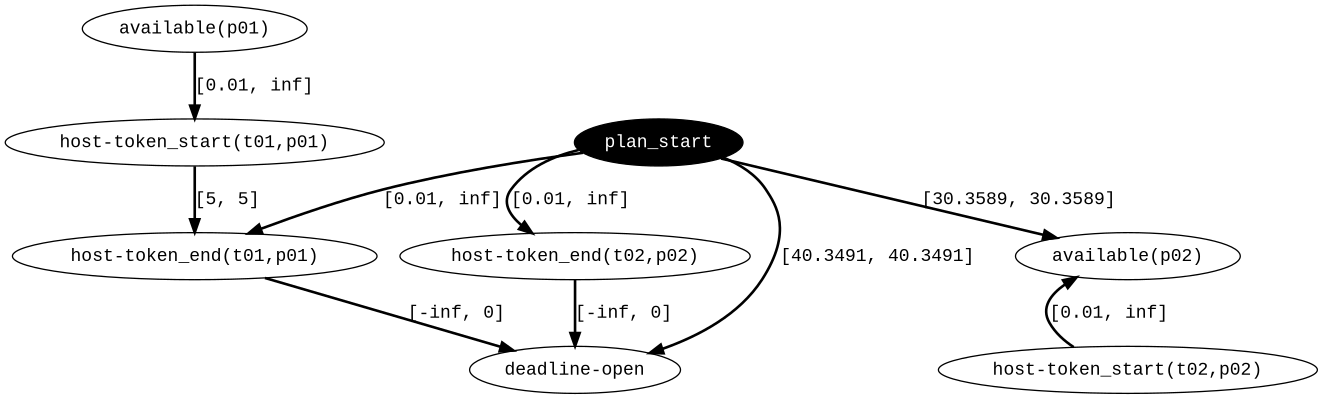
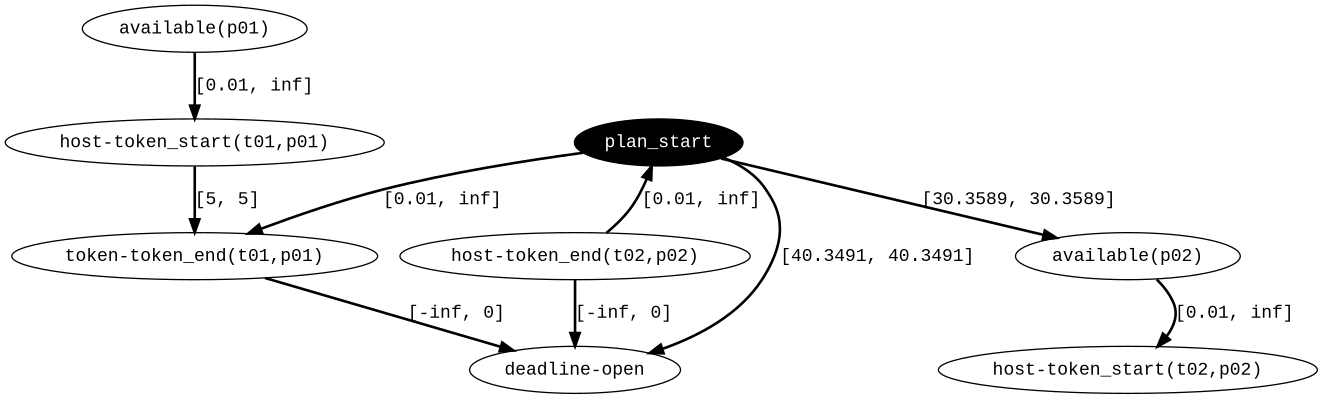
  digraph {
    fontname="Liberation Mono"
    node [fontname="Liberation Mono"]
    edge [color=black fontname="Liberation Mono" penwidth=2]
    n1 [fillcolor=black fontcolor=white label=plan_start style=filled]
-   n2 [label="host-token_end(t01,p01)"]
+   n2 [label="token-token_end(t01,p01)"]
    n3 [label="host-token_end(t02,p02)"]
    n4 [label="available(p02)"]
    n5 [label="deadline-open"]
    n6 [label="available(p01)"]
    n7 [label="host-token_start(t01,p01)"]
    n8 [label="host-token_start(t02,p02)"]
    n1 -> n2 [label="[0.01, inf]"]
-   n1 -> n3 [label="[0.01, inf]"]
+   n3 -> n1 [label="[0.01, inf]"]
    n1 -> n4 [label="[30.3589, 30.3589]"]
    n1 -> n5 [label="[40.3491, 40.3491]"]
    n2 -> n5 [label="[-inf, 0]"]
    n3 -> n5 [label="[-inf, 0]"]
-   n8 -> n4 [label="[0.01, inf]"]
+   n4 -> n8 [label="[0.01, inf]"]
    n6 -> n7 [label="[0.01, inf]"]
    n7 -> n2 [label="[5, 5]"]
  }
